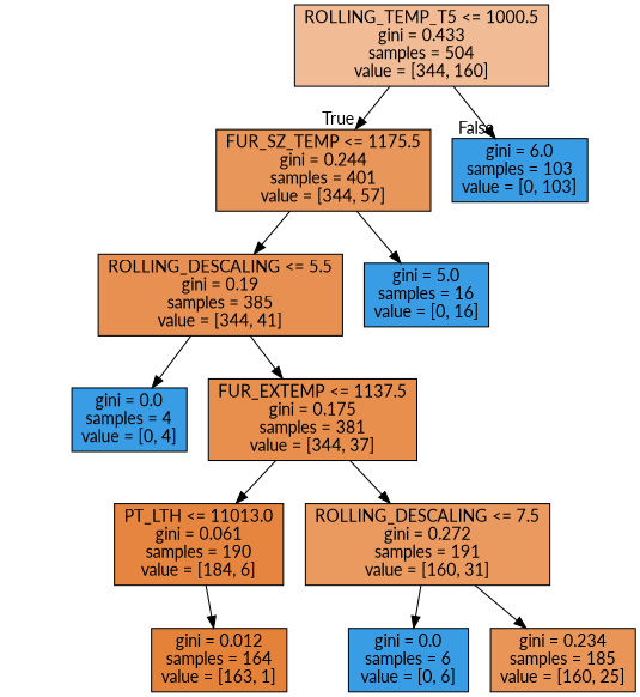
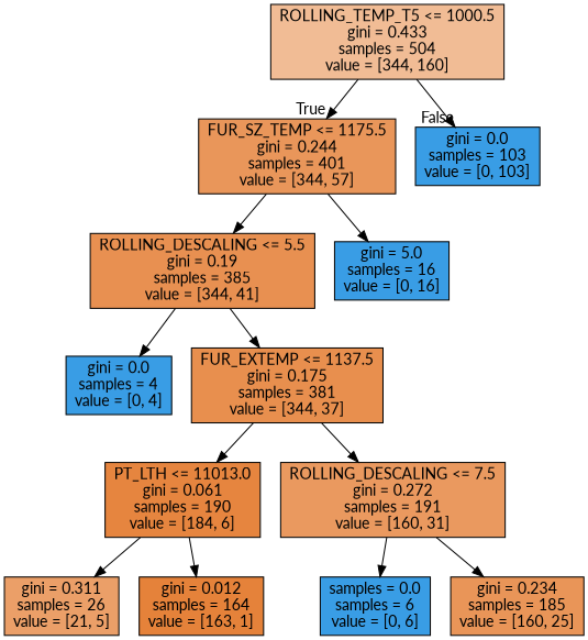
  digraph {
    fontname=Lato
    node [color=black fillcolor="#399de5" fontname=Lato shape=box style=filled]
    edge [fontname=Lato]
    n1 [fillcolor="#f1bc95" label="ROLLING_TEMP_T5 <= 1000.5\ngini = 0.433\nsamples = 504\nvalue = [344, 160]"]
    n2 [fillcolor="#e9965a" label="FUR_SZ_TEMP <= 1175.5\ngini = 0.244\nsamples = 401\nvalue = [344, 57]"]
-   n3 [label="gini = 6.0\nsamples = 103\nvalue = [0, 103]"]
+   n3 [label="gini = 0.0\nsamples = 103\nvalue = [0, 103]"]
    n4 [fillcolor="#e89051" label="ROLLING_DESCALING <= 5.5\ngini = 0.19\nsamples = 385\nvalue = [344, 41]"]
    n5 [label="gini = 5.0\nsamples = 16\nvalue = [0, 16]"]
    n6 [label="gini = 0.0\nsamples = 4\nvalue = [0, 4]"]
    n7 [fillcolor="#e88f4e" label="FUR_EXTEMP <= 1137.5\ngini = 0.175\nsamples = 381\nvalue = [344, 37]"]
    n8 [fillcolor="#e6853f" label="PT_LTH <= 11013.0\ngini = 0.061\nsamples = 190\nvalue = [184, 6]"]
    n9 [fillcolor="#ea995f" label="ROLLING_DESCALING <= 7.5\ngini = 0.272\nsamples = 191\nvalue = [160, 31]"]
+   n10 [fillcolor="#eb9f68" label="gini = 0.311\nsamples = 26\nvalue = [21, 5]"]
    n11 [fillcolor="#e5823a" label="gini = 0.012\nsamples = 164\nvalue = [163, 1]"]
-   n12 [label="gini = 0.0\nsamples = 6\nvalue = [0, 6]"]
+   n12 [label="samples = 0.0\nsamples = 6\nvalue = [0, 6]"]
    n13 [fillcolor="#e99558" label="gini = 0.234\nsamples = 185\nvalue = [160, 25]"]
    n1 -> n2 [headlabel=True labelangle=45 labeldistance=2.5]
    n1 -> n3 [headlabel=False labelangle=-45 labeldistance=2.5]
    n2 -> n4
    n2 -> n5
    n4 -> n6
    n4 -> n7
    n7 -> n8
    n7 -> n9
+   n8 -> n10
    n8 -> n11
    n9 -> n12
    n9 -> n13
  }
